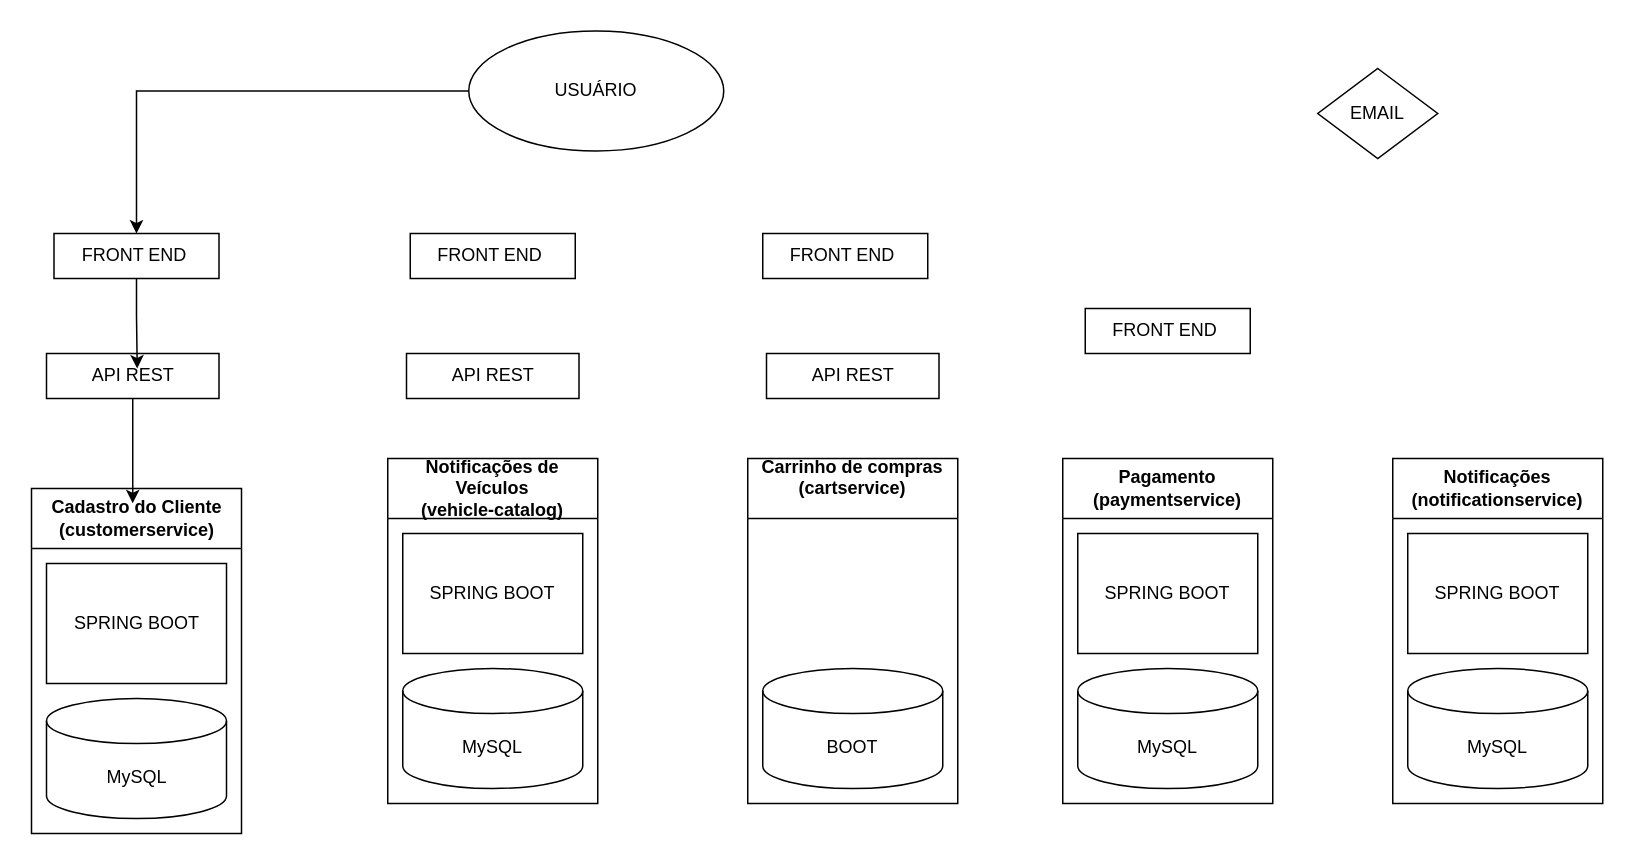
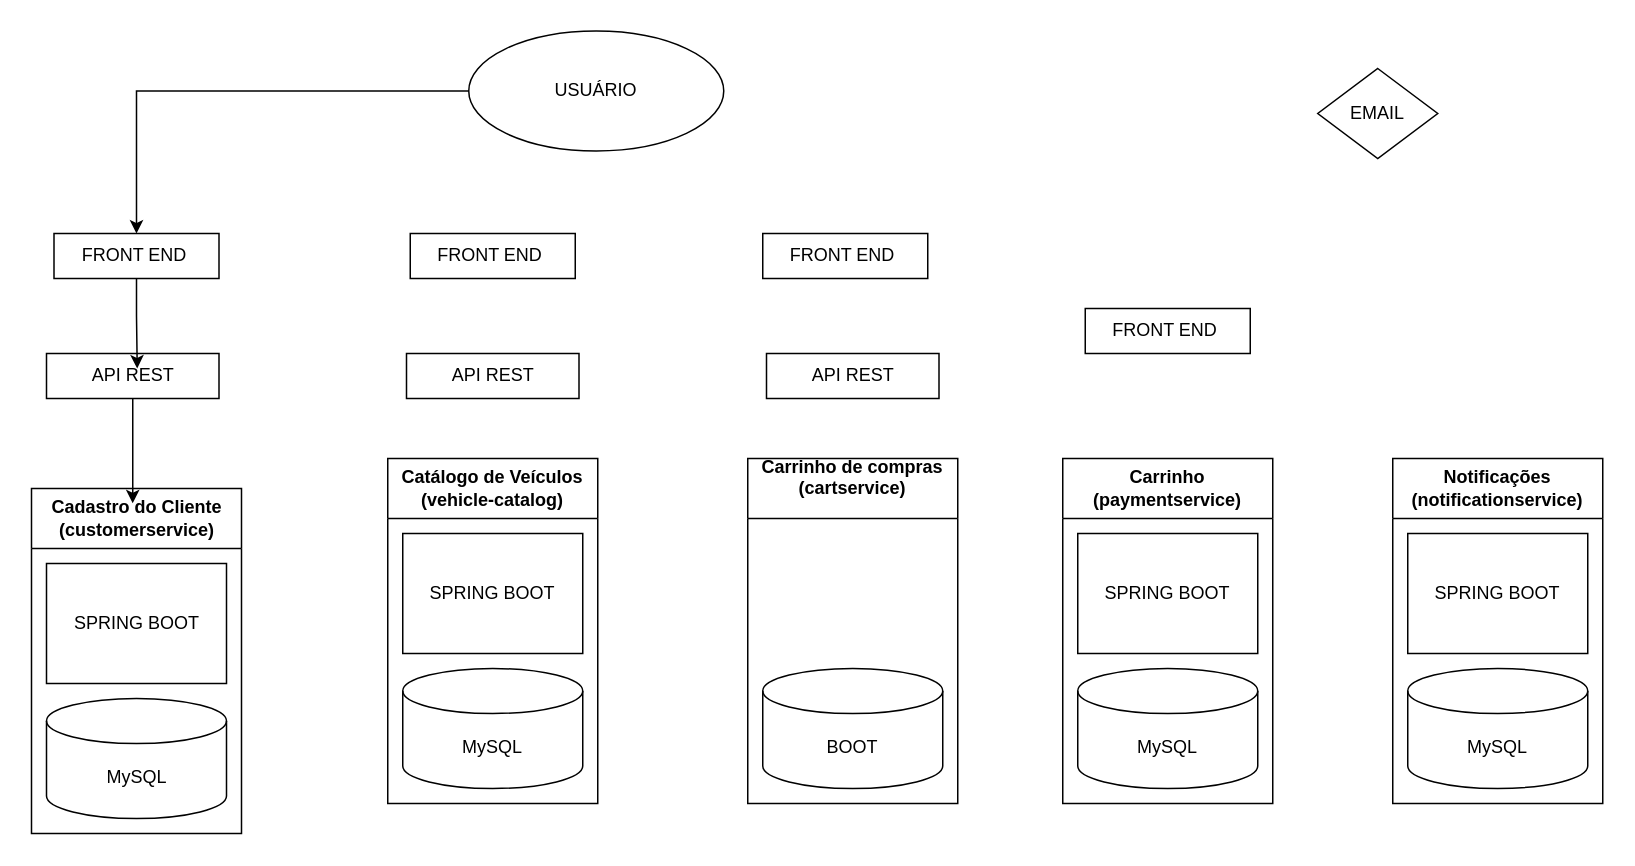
  <mxCell id="0" />
  <mxCell id="1" parent="0" />
  <mxCell id="2" value="FRONT END&amp;nbsp;" style="rounded=0;whiteSpace=wrap;html=1;" vertex="1" parent="1"><mxGeometry x="35.5" y="155" width="110" height="30" as="geometry" /></mxCell>
  <mxCell id="3" value="FRONT END&amp;nbsp;" style="rounded=0;whiteSpace=wrap;html=1;" vertex="1" parent="1"><mxGeometry x="273" y="155" width="110" height="30" as="geometry" /></mxCell>
  <mxCell id="4" value="FRONT END&amp;nbsp;" style="rounded=0;whiteSpace=wrap;html=1;" vertex="1" parent="1"><mxGeometry x="508" y="155" width="110" height="30" as="geometry" /></mxCell>
  <mxCell id="5" style="edgeStyle=orthogonalEdgeStyle;rounded=0;orthogonalLoop=1;jettySize=auto;html=1;exitX=0;exitY=0.5;exitDx=0;exitDy=0;entryX=0.5;entryY=0;entryDx=0;entryDy=0;" edge="1" parent="1" source="6" target="2"><mxGeometry relative="1" as="geometry" /></mxCell>
  <mxCell id="6" value="USUÁRIO" style="ellipse;whiteSpace=wrap;html=1;" vertex="1" parent="1"><mxGeometry x="312" y="20" width="170" height="80" as="geometry" /></mxCell>
  <mxCell id="7" value="Cadastro do Cliente&lt;div&gt;(customerservice)&lt;/div&gt;" style="swimlane;whiteSpace=wrap;html=1;startSize=40;" vertex="1" parent="1"><mxGeometry x="20.5" y="325" width="140" height="230" as="geometry" /></mxCell>
  <mxCell id="8" value="SPRING BOOT" style="rounded=0;whiteSpace=wrap;html=1;" vertex="1" parent="7"><mxGeometry x="10" y="50" width="120" height="80" as="geometry" /></mxCell>
  <mxCell id="9" value="MySQL" style="shape=cylinder3;whiteSpace=wrap;html=1;boundedLbl=1;backgroundOutline=1;size=15;" vertex="1" parent="7"><mxGeometry x="10" y="140" width="120" height="80" as="geometry" /></mxCell>
  <mxCell id="10" value="API REST" style="rounded=0;whiteSpace=wrap;html=1;" vertex="1" parent="1"><mxGeometry x="30.5" y="235" width="115" height="30" as="geometry" /></mxCell>
- <mxCell id="11" value="Notificações de Veículos&lt;div&gt;(vehicle-catalog)&lt;/div&gt;" style="swimlane;whiteSpace=wrap;html=1;startSize=40;" vertex="1" parent="1"><mxGeometry x="258" y="305" width="140" height="230" as="geometry" /></mxCell>
+ <mxCell id="11" value="Catálogo de Veículos&lt;div&gt;(vehicle-catalog)&lt;/div&gt;" style="swimlane;whiteSpace=wrap;html=1;startSize=40;" vertex="1" parent="1"><mxGeometry x="258" y="305" width="140" height="230" as="geometry" /></mxCell>
  <mxCell id="12" value="SPRING BOOT" style="rounded=0;whiteSpace=wrap;html=1;" vertex="1" parent="11"><mxGeometry x="10" y="50" width="120" height="80" as="geometry" /></mxCell>
  <mxCell id="13" value="MySQL" style="shape=cylinder3;whiteSpace=wrap;html=1;boundedLbl=1;backgroundOutline=1;size=15;" vertex="1" parent="11"><mxGeometry x="10" y="140" width="120" height="80" as="geometry" /></mxCell>
  <mxCell id="14" value="API REST" style="rounded=0;whiteSpace=wrap;html=1;" vertex="1" parent="1"><mxGeometry x="270.5" y="235" width="115" height="30" as="geometry" /></mxCell>
  <mxCell id="15" value="Carrinho de compras&lt;br&gt;(cartservice)&lt;br&gt;&lt;div&gt;&lt;br&gt;&lt;/div&gt;" style="swimlane;whiteSpace=wrap;html=1;startSize=40;" vertex="1" parent="1"><mxGeometry x="498" y="305" width="140" height="230" as="geometry" /></mxCell>
  <mxCell id="16" value="BOOT" style="shape=cylinder3;whiteSpace=wrap;html=1;boundedLbl=1;backgroundOutline=1;size=15;" vertex="1" parent="15"><mxGeometry x="10" y="140" width="120" height="80" as="geometry" /></mxCell>
- <mxCell id="17" value="Pagamento&lt;br&gt;(paymentservice)" style="swimlane;whiteSpace=wrap;html=1;startSize=40;" vertex="1" parent="1"><mxGeometry x="708" y="305" width="140" height="230" as="geometry" /></mxCell>
+ <mxCell id="17" value="Carrinho&lt;br&gt;(paymentservice)" style="swimlane;whiteSpace=wrap;html=1;startSize=40;" vertex="1" parent="1"><mxGeometry x="708" y="305" width="140" height="230" as="geometry" /></mxCell>
  <mxCell id="18" value="SPRING BOOT" style="rounded=0;whiteSpace=wrap;html=1;" vertex="1" parent="17"><mxGeometry x="10" y="50" width="120" height="80" as="geometry" /></mxCell>
  <mxCell id="19" value="MySQL" style="shape=cylinder3;whiteSpace=wrap;html=1;boundedLbl=1;backgroundOutline=1;size=15;" vertex="1" parent="17"><mxGeometry x="10" y="140" width="120" height="80" as="geometry" /></mxCell>
  <mxCell id="20" value="FRONT END&amp;nbsp;" style="rounded=0;whiteSpace=wrap;html=1;" vertex="1" parent="1"><mxGeometry x="723" y="205" width="110" height="30" as="geometry" /></mxCell>
  <mxCell id="21" value="API REST" style="rounded=0;whiteSpace=wrap;html=1;" vertex="1" parent="1"><mxGeometry x="510.5" y="235" width="115" height="30" as="geometry" /></mxCell>
  <mxCell id="22" value="EMAIL" style="rhombus;whiteSpace=wrap;html=1;" vertex="1" parent="1"><mxGeometry x="878" y="45" width="80" height="60" as="geometry" /></mxCell>
  <mxCell id="23" value="Notificações&lt;div&gt;(notificationservice)&lt;/div&gt;" style="swimlane;whiteSpace=wrap;html=1;startSize=40;" vertex="1" parent="1"><mxGeometry x="928" y="305" width="140" height="230" as="geometry" /></mxCell>
  <mxCell id="24" value="SPRING BOOT" style="rounded=0;whiteSpace=wrap;html=1;" vertex="1" parent="23"><mxGeometry x="10" y="50" width="120" height="80" as="geometry" /></mxCell>
  <mxCell id="25" value="MySQL" style="shape=cylinder3;whiteSpace=wrap;html=1;boundedLbl=1;backgroundOutline=1;size=15;" vertex="1" parent="23"><mxGeometry x="10" y="140" width="120" height="80" as="geometry" /></mxCell>
  <mxCell id="26" style="edgeStyle=orthogonalEdgeStyle;rounded=0;orthogonalLoop=1;jettySize=auto;html=1;exitX=0.5;exitY=1;exitDx=0;exitDy=0;entryX=0.526;entryY=0.333;entryDx=0;entryDy=0;entryPerimeter=0;" edge="1" parent="1" source="2" target="10"><mxGeometry relative="1" as="geometry" /></mxCell>
  <mxCell id="27" style="edgeStyle=orthogonalEdgeStyle;rounded=0;orthogonalLoop=1;jettySize=auto;html=1;exitX=0.5;exitY=1;exitDx=0;exitDy=0;entryX=0.482;entryY=0.043;entryDx=0;entryDy=0;entryPerimeter=0;" edge="1" parent="1" source="10" target="7"><mxGeometry relative="1" as="geometry" /></mxCell>
